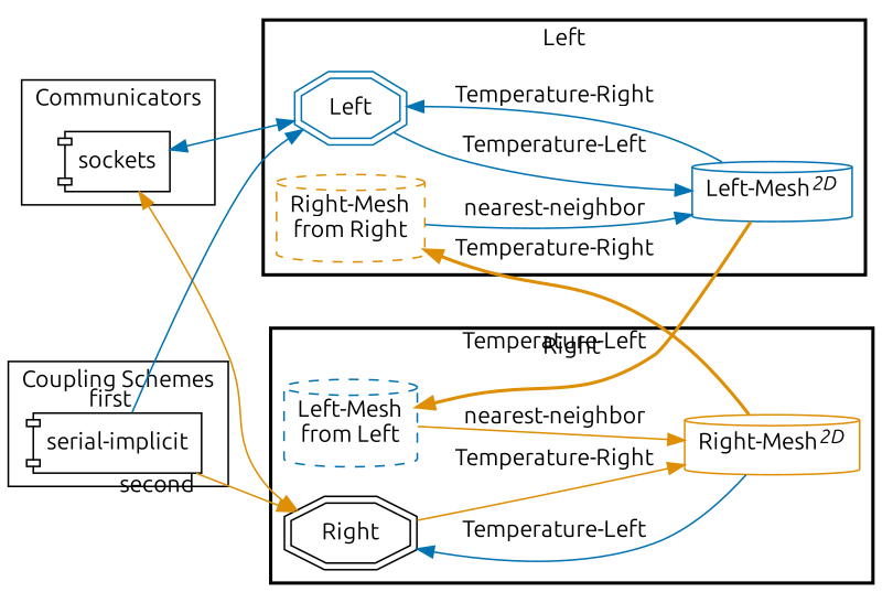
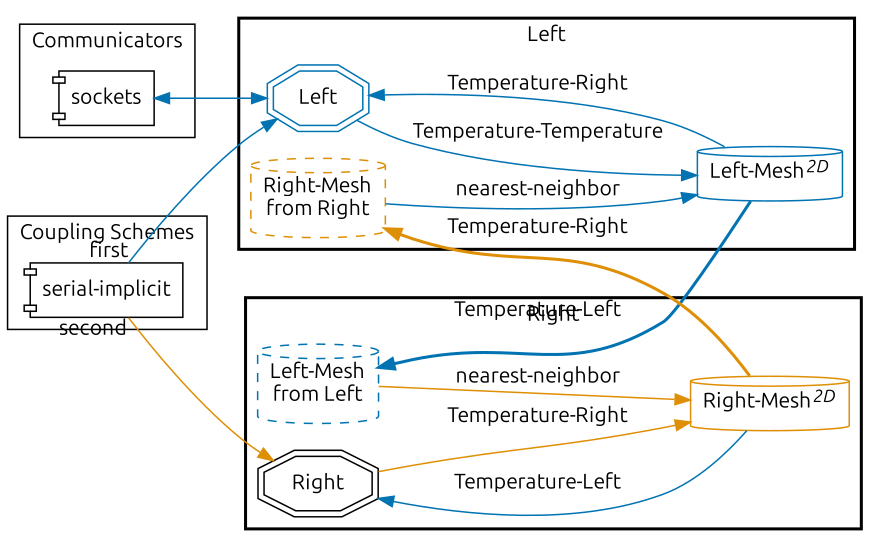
  digraph {
    compound=True
    fontname=Ubuntu
    rankdir=LR
    splines=true
    node [fontname=Ubuntu shape=cylinder color="#0173B2"]
    edge [color="#0173B2" fontname=Ubuntu]
    n1 [label=sockets shape=component color=""]
    n2 [label="serial-implicit" shape=component color=""]
    Left [shape=doubleoctagon]
    n4 [label=<Left-Mesh<SUP><I>2D</I></SUP>>]
    n5 [color="#DE8F05" label="Right-Mesh\nfrom Right" style=dashed]
    Right [color=black shape=doubleoctagon]
    n7 [color="#DE8F05" label=<Right-Mesh<SUP><I>2D</I></SUP>>]
    n8 [label="Left-Mesh\nfrom Left" style=dashed]
    subgraph cluster_1 {
      label=Communicators
      n1
    }
    subgraph cluster_2 {
      label="Coupling Schemes"
      n2
    }
    subgraph cluster_3 {
      label=Left
      style=bold
      Left
      n4
      n5
    }
    subgraph cluster_4 {
      label=Right
      style=bold
      Right
      n7
      n8
    }
    n1 -> Left [dir=both]
-   n1 -> Right [color="#DE8F05" dir=both]
    n2 -> Left [taillabel=first]
    n2 -> Right [color="#DE8F05" taillabel=second]
-   Left -> n4 [label="Temperature-Left"]
+   Left -> n4 [label="Temperature-Temperature"]
    n4 -> Left [label="Temperature-Right"]
-   n4 -> n8 [color="#DE8F05" label="Temperature-Left" style=bold]
+   n4 -> n8 [label="Temperature-Left" style=bold]
    n5 -> n4 [label="nearest-neighbor"]
    Right -> n7 [color="#DE8F05" label="Temperature-Right"]
    n7 -> n5 [color="#DE8F05" label="Temperature-Right" style=bold]
    n7 -> Right [label="Temperature-Left"]
    n8 -> n7 [color="#DE8F05" label="nearest-neighbor"]
  }
